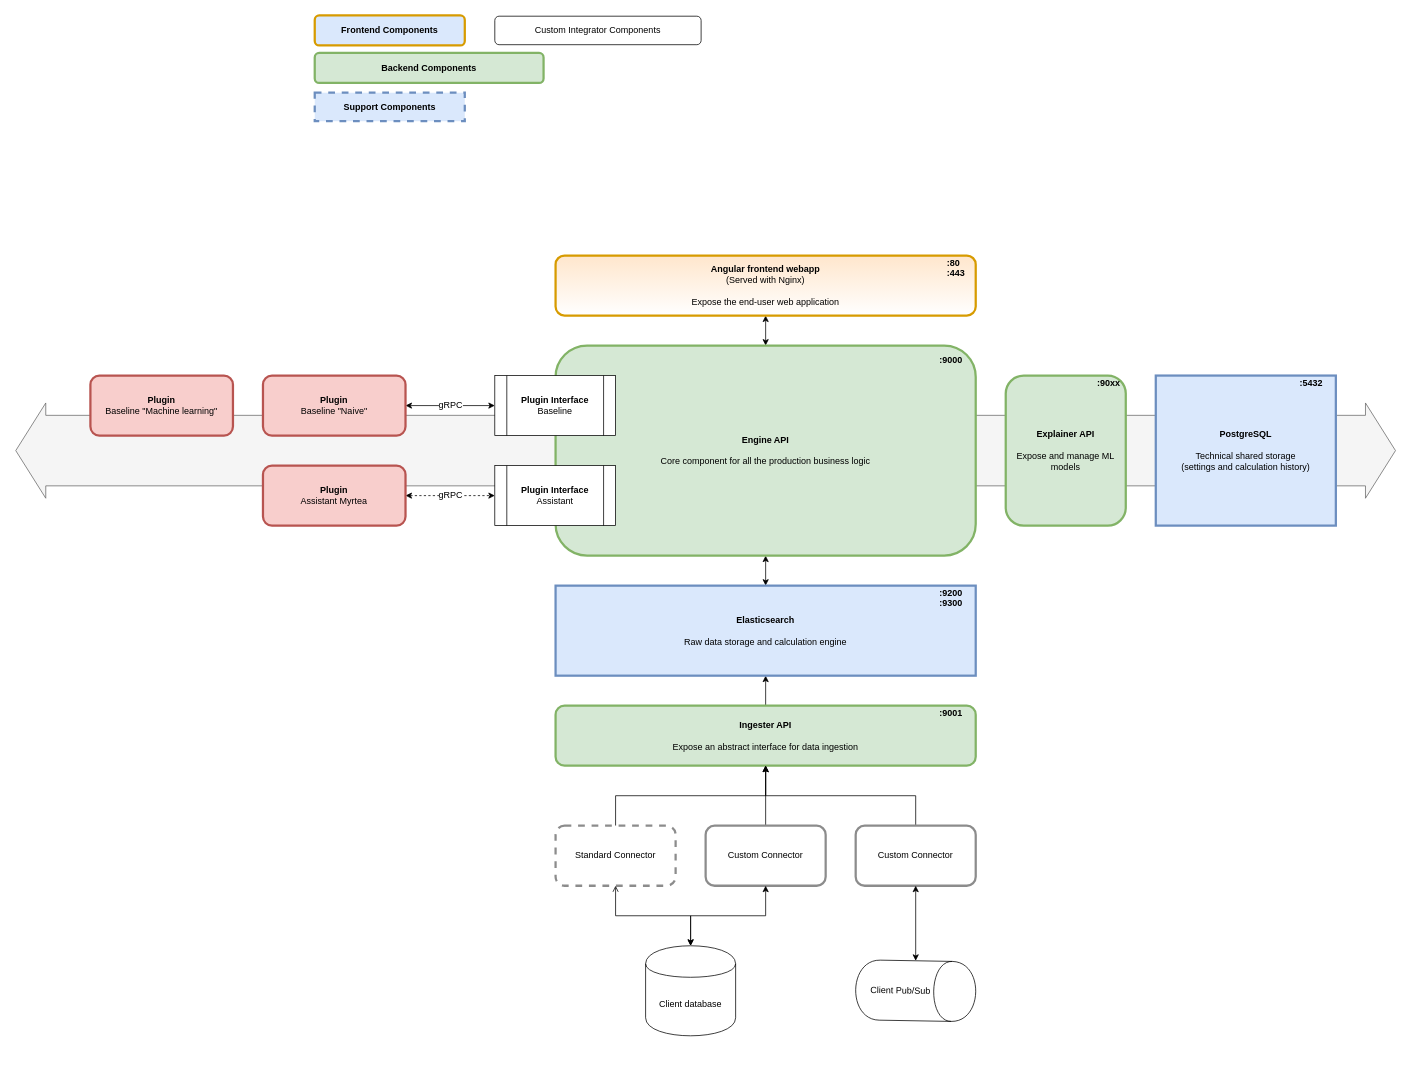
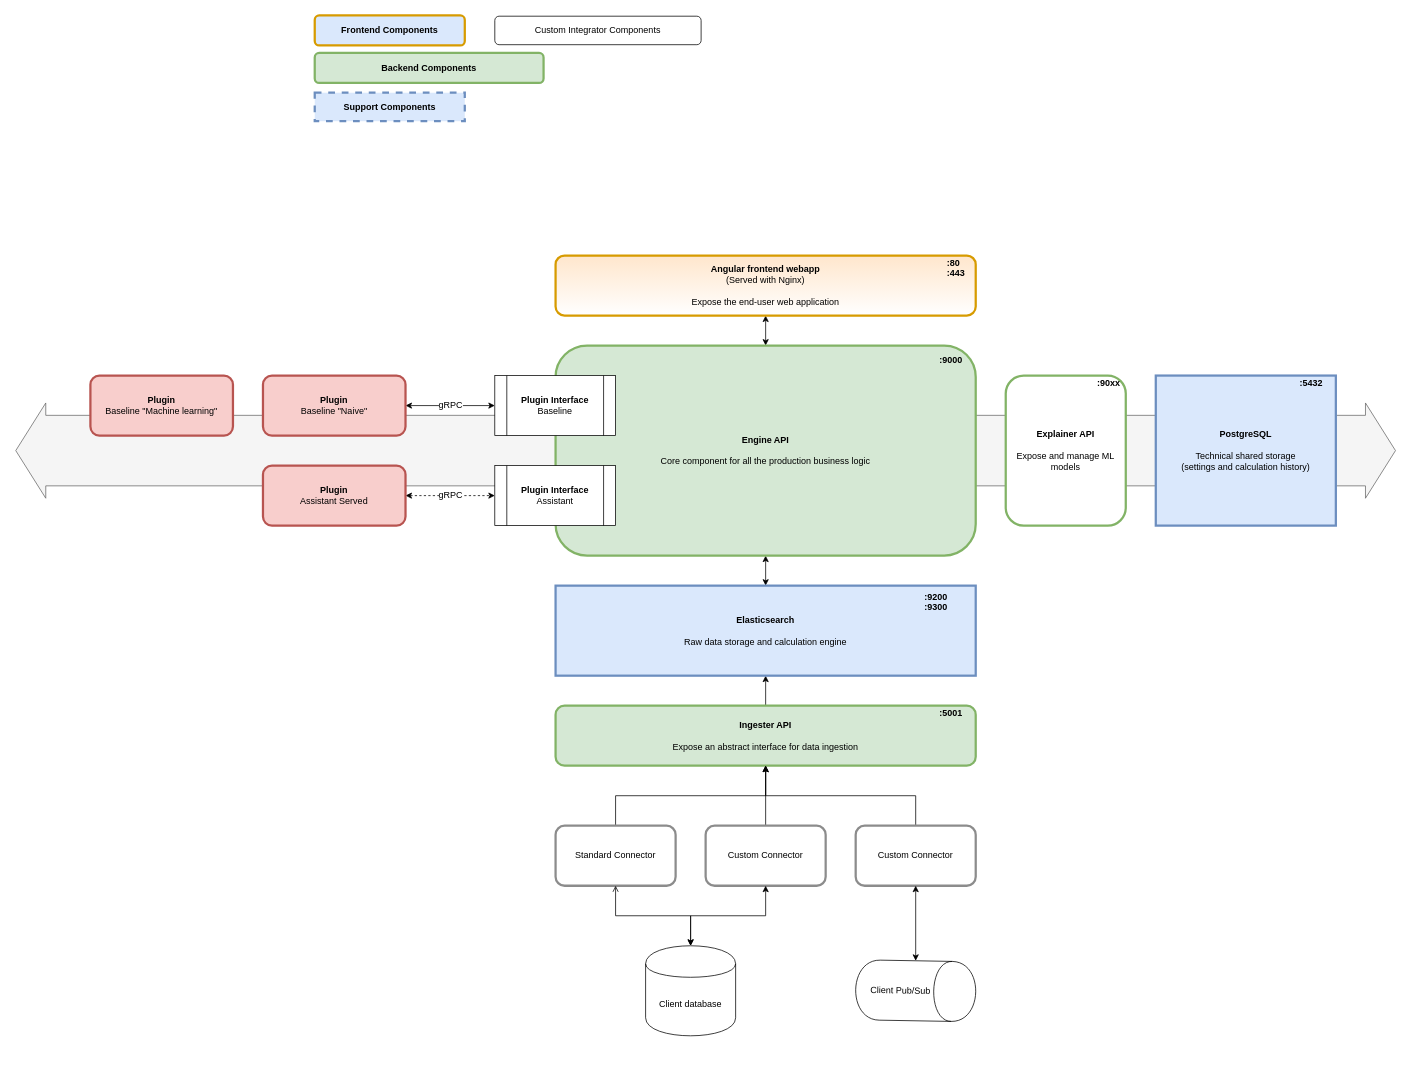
  <mxCell id="0" />
  <mxCell id="1" parent="0" />
  <mxCell id="2" value="" style="shape=flexArrow;endArrow=classic;startArrow=classic;html=1;endWidth=32;endSize=13;width=94;startSize=13;startWidth=32;fillColor=#f5f5f5;strokeColor=#666666;" parent="1" edge="1"><mxGeometry width="50" height="50" relative="1" as="geometry"><mxPoint x="20" y="600" as="sourcePoint" /><mxPoint x="1860" y="600" as="targetPoint" /></mxGeometry></mxCell>
  <mxCell id="3" style="edgeStyle=orthogonalEdgeStyle;rounded=0;orthogonalLoop=1;jettySize=auto;html=1;startArrow=classic;startFill=1;" parent="1" source="4" target="6" edge="1"><mxGeometry relative="1" as="geometry"><mxPoint x="1020" y="341" as="targetPoint" /></mxGeometry></mxCell>
  <mxCell id="4" value="&lt;b&gt;Angular frontend webapp&lt;/b&gt;&lt;br&gt;(Served with Nginx)&lt;br&gt;&lt;br&gt;Expose the end-user web application" style="rounded=1;whiteSpace=wrap;html=1;fillColor=#ffe6cc;strokeColor=#d79b00;strokeWidth=3;gradientDirection=south;gradientColor=#ffffff;" parent="1" vertex="1"><mxGeometry x="740" y="340" width="560" height="80" as="geometry" /></mxCell>
  <mxCell id="5" style="edgeStyle=orthogonalEdgeStyle;rounded=0;orthogonalLoop=1;jettySize=auto;html=1;startArrow=classic;startFill=1;" parent="1" source="6" target="20" edge="1"><mxGeometry relative="1" as="geometry" /></mxCell>
  <mxCell id="6" value="&lt;b&gt;Engine API&lt;/b&gt;&lt;br&gt;&lt;br&gt;Core component for all the production business logic" style="rounded=1;whiteSpace=wrap;html=1;strokeWidth=3;fillColor=#d5e8d4;strokeColor=#82b366;" parent="1" vertex="1"><mxGeometry x="740" y="460" width="560" height="280" as="geometry" /></mxCell>
  <mxCell id="7" style="edgeStyle=orthogonalEdgeStyle;rounded=0;orthogonalLoop=1;jettySize=auto;html=1;startArrow=none;startFill=0;" parent="1" source="8" target="20" edge="1"><mxGeometry relative="1" as="geometry" /></mxCell>
  <mxCell id="8" value="&lt;b&gt;Ingester API&lt;/b&gt;&lt;br&gt;&lt;br&gt;Expose an abstract interface for data ingestion" style="rounded=1;whiteSpace=wrap;html=1;fillColor=#d5e8d4;strokeColor=#82b366;strokeWidth=3;" parent="1" vertex="1"><mxGeometry x="740" y="940" width="560" height="80" as="geometry" /></mxCell>
  <mxCell id="9" style="edgeStyle=orthogonalEdgeStyle;rounded=0;orthogonalLoop=1;jettySize=auto;html=1;startArrow=none;startFill=0;" parent="1" source="10" target="8" edge="1"><mxGeometry relative="1" as="geometry" /></mxCell>
- <mxCell id="10" value="Standard Connector" style="rounded=1;whiteSpace=wrap;html=1;strokeWidth=3;strokeColor=#8C8C8C;dashed=1;" parent="1" vertex="1"><mxGeometry x="740" y="1100" width="160" height="80" as="geometry" /></mxCell>
+ <mxCell id="10" value="Standard Connector" style="rounded=1;whiteSpace=wrap;html=1;strokeWidth=3;strokeColor=#8C8C8C;" parent="1" vertex="1"><mxGeometry x="740" y="1100" width="160" height="80" as="geometry" /></mxCell>
  <mxCell id="11" style="edgeStyle=orthogonalEdgeStyle;rounded=0;orthogonalLoop=1;jettySize=auto;html=1;startArrow=none;startFill=0;" parent="1" source="12" target="8" edge="1"><mxGeometry relative="1" as="geometry" /></mxCell>
  <mxCell id="12" value="Custom Connector" style="rounded=1;whiteSpace=wrap;html=1;strokeWidth=3;strokeColor=#8C8C8C;" parent="1" vertex="1"><mxGeometry x="940" y="1100" width="160" height="80" as="geometry" /></mxCell>
  <mxCell id="13" style="edgeStyle=orthogonalEdgeStyle;rounded=0;orthogonalLoop=1;jettySize=auto;html=1;startArrow=none;startFill=0;" parent="1" source="14" target="8" edge="1"><mxGeometry relative="1" as="geometry" /></mxCell>
  <mxCell id="14" value="Custom Connector" style="rounded=1;whiteSpace=wrap;html=1;strokeWidth=3;strokeColor=#8C8C8C;" parent="1" vertex="1"><mxGeometry x="1140" y="1100" width="160" height="80" as="geometry" /></mxCell>
  <mxCell id="15" style="edgeStyle=orthogonalEdgeStyle;rounded=0;orthogonalLoop=1;jettySize=auto;html=1;startArrow=classic;startFill=1;endArrow=open;" parent="1" source="17" target="10" edge="1"><mxGeometry relative="1" as="geometry" /></mxCell>
  <mxCell id="16" style="edgeStyle=orthogonalEdgeStyle;rounded=0;orthogonalLoop=1;jettySize=auto;html=1;startArrow=classic;startFill=1;" parent="1" source="17" target="12" edge="1"><mxGeometry relative="1" as="geometry" /></mxCell>
  <mxCell id="17" value="Client database" style="shape=cylinder;whiteSpace=wrap;html=1;boundedLbl=1;backgroundOutline=1;" parent="1" vertex="1"><mxGeometry x="860" y="1260" width="120" height="120" as="geometry" /></mxCell>
  <mxCell id="18" style="edgeStyle=orthogonalEdgeStyle;rounded=0;orthogonalLoop=1;jettySize=auto;html=1;startArrow=classic;startFill=1;" parent="1" source="19" target="14" edge="1"><mxGeometry relative="1" as="geometry" /></mxCell>
  <mxCell id="19" value="Client Pub/Sub" style="shape=cylinder;whiteSpace=wrap;html=1;boundedLbl=1;backgroundOutline=1;rotation=91;horizontal=0;" parent="1" vertex="1"><mxGeometry x="1180" y="1240" width="80" height="160" as="geometry" /></mxCell>
  <mxCell id="20" value="Elasticsearch&lt;br&gt;&lt;br&gt;&lt;span style=&quot;font-weight: normal&quot;&gt;Raw data storage and calculation engine&lt;/span&gt;" style="rounded=0;whiteSpace=wrap;html=1;fontStyle=1;fillColor=#dae8fc;strokeColor=#6c8ebf;strokeWidth=3;" parent="1" vertex="1"><mxGeometry x="740" y="780" width="560" height="120" as="geometry" /></mxCell>
  <mxCell id="21" value="PostgreSQL&lt;br&gt;&lt;br&gt;&lt;span style=&quot;font-weight: normal&quot;&gt;Technical shared storage &lt;br&gt;(settings and calculation history)&lt;br&gt;&lt;/span&gt;" style="rounded=0;whiteSpace=wrap;html=1;fontStyle=1;fillColor=#dae8fc;strokeColor=#6c8ebf;strokeWidth=3;" parent="1" vertex="1"><mxGeometry x="1540" y="500" width="240" height="200" as="geometry" /></mxCell>
- <mxCell id="22" value="&lt;b&gt;Explainer API&lt;br&gt;&lt;/b&gt;&lt;br&gt;Expose and manage ML models" style="rounded=1;whiteSpace=wrap;html=1;fillColor=#d5e8d4;strokeColor=#82b366;strokeWidth=3;" parent="1" vertex="1"><mxGeometry x="1340" y="500" width="160" height="200" as="geometry" /></mxCell>
+ <mxCell id="22" value="&lt;b&gt;Explainer API&lt;br&gt;&lt;/b&gt;&lt;br&gt;Expose and manage ML models" style="rounded=1;whiteSpace=wrap;html=1;fillColor=#ffffff;strokeColor=#82b366;strokeWidth=3;" parent="1" vertex="1"><mxGeometry x="1340" y="500" width="160" height="200" as="geometry" /></mxCell>
  <mxCell id="23" value=":90xx" style="text;html=1;resizable=0;points=[];autosize=1;align=left;verticalAlign=top;spacingTop=-4;fontStyle=1" parent="1" vertex="1"><mxGeometry x="1460" y="500" width="40" height="20" as="geometry" /></mxCell>
  <mxCell id="24" value=":9000" style="text;html=1;resizable=0;points=[];autosize=1;align=left;verticalAlign=top;spacingTop=-4;fontStyle=1" parent="1" vertex="1"><mxGeometry x="1250" y="470" width="50" height="20" as="geometry" /></mxCell>
- <mxCell id="25" value=":9200&lt;br&gt;:9300" style="text;html=1;resizable=0;points=[];autosize=1;align=left;verticalAlign=top;spacingTop=-4;fontStyle=1" parent="1" vertex="1"><mxGeometry x="1250" y="780" width="50" height="30" as="geometry" /></mxCell>
+ <mxCell id="25" value=":9200&lt;br&gt;:9300" style="text;html=1;resizable=0;points=[];autosize=1;align=left;verticalAlign=top;spacingTop=-4;fontStyle=1" parent="1" vertex="1"><mxGeometry x="1230" y="785" width="50" height="30" as="geometry" /></mxCell>
  <mxCell id="26" value=":5432" style="text;html=1;resizable=0;points=[];autosize=1;align=left;verticalAlign=top;spacingTop=-4;fontStyle=1" parent="1" vertex="1"><mxGeometry x="1730" y="500" width="50" height="20" as="geometry" /></mxCell>
  <mxCell id="27" value=":80&lt;br&gt;:443" style="text;html=1;resizable=0;points=[];autosize=1;align=left;verticalAlign=top;spacingTop=-4;fontStyle=1" parent="1" vertex="1"><mxGeometry x="1260" y="340" width="40" height="30" as="geometry" /></mxCell>
- <mxCell id="28" value=":9001" style="text;html=1;resizable=0;points=[];autosize=1;align=left;verticalAlign=top;spacingTop=-4;fontStyle=1" parent="1" vertex="1"><mxGeometry x="1250" y="940" width="50" height="20" as="geometry" /></mxCell>
+ <mxCell id="28" value=":5001" style="text;html=1;resizable=0;points=[];autosize=1;align=left;verticalAlign=top;spacingTop=-4;fontStyle=1" parent="1" vertex="1"><mxGeometry x="1250" y="940" width="50" height="20" as="geometry" /></mxCell>
  <mxCell id="29" value="&lt;b&gt;Frontend Components&lt;/b&gt;" style="rounded=1;whiteSpace=wrap;html=1;fillColor=#dae8fc;strokeColor=#d79b00;strokeWidth=3;" parent="1" vertex="1"><mxGeometry x="419" y="20" width="200" height="40" as="geometry" /></mxCell>
  <mxCell id="30" value="&lt;b&gt;Backend Components&lt;/b&gt;" style="rounded=1;whiteSpace=wrap;html=1;fillColor=#d5e8d4;strokeColor=#82b366;strokeWidth=3;" parent="1" vertex="1"><mxGeometry x="419" y="70" width="305" height="40" as="geometry" /></mxCell>
  <mxCell id="31" value="Support Components" style="rounded=0;whiteSpace=wrap;html=1;fontStyle=1;fillColor=#dae8fc;strokeColor=#6c8ebf;strokeWidth=3;dashed=1;" parent="1" vertex="1"><mxGeometry x="419" y="123" width="200" height="38" as="geometry" /></mxCell>
  <mxCell id="32" value="Custom Integrator Components" style="rounded=1;whiteSpace=wrap;html=1;" parent="1" vertex="1"><mxGeometry x="659" y="21" width="275" height="38" as="geometry" /></mxCell>
  <mxCell id="33" value="&lt;font color=&quot;#000000&quot;&gt;gRPC&lt;/font&gt;" style="edgeStyle=orthogonalEdgeStyle;rounded=0;orthogonalLoop=1;jettySize=auto;html=1;startArrow=classic;startFill=1;fontSize=12;fontColor=#0000FF;dashed=1;" edge="1" parent="1" source="34" target="38"><mxGeometry relative="1" as="geometry" /></mxCell>
- <mxCell id="34" value="&lt;b&gt;Plugin&lt;br&gt;&lt;/b&gt;Assistant Myrtea" style="rounded=1;whiteSpace=wrap;html=1;strokeWidth=3;fillColor=#f8cecc;strokeColor=#b85450;" vertex="1" parent="1"><mxGeometry x="350" y="620" width="190" height="80" as="geometry" /></mxCell>
+ <mxCell id="34" value="&lt;b&gt;Plugin&lt;br&gt;&lt;/b&gt;Assistant Served" style="rounded=1;whiteSpace=wrap;html=1;strokeWidth=3;fillColor=#f8cecc;strokeColor=#b85450;" vertex="1" parent="1"><mxGeometry x="350" y="620" width="190" height="80" as="geometry" /></mxCell>
  <mxCell id="35" value="&lt;font color=&quot;#000000&quot;&gt;gRPC&lt;/font&gt;" style="edgeStyle=orthogonalEdgeStyle;rounded=0;orthogonalLoop=1;jettySize=auto;html=1;startArrow=classic;startFill=1;fontSize=12;fontColor=#0000FF;" edge="1" parent="1" source="36" target="39"><mxGeometry relative="1" as="geometry" /></mxCell>
  <mxCell id="36" value="&lt;b&gt;Plugin&lt;br&gt;&lt;/b&gt;Baseline &quot;Naive&quot;" style="rounded=1;whiteSpace=wrap;html=1;strokeWidth=3;fillColor=#f8cecc;strokeColor=#b85450;" vertex="1" parent="1"><mxGeometry x="350" y="500" width="190" height="80" as="geometry" /></mxCell>
  <mxCell id="37" value="&lt;b&gt;Plugin&lt;br&gt;&lt;/b&gt;Baseline &quot;Machine learning&quot;" style="rounded=1;whiteSpace=wrap;html=1;strokeWidth=3;fillColor=#f8cecc;strokeColor=#b85450;" vertex="1" parent="1"><mxGeometry x="120" y="500" width="190" height="80" as="geometry" /></mxCell>
  <mxCell id="38" value="&lt;font style=&quot;font-size: 12px&quot;&gt;&lt;span style=&quot;font-size: 12px&quot;&gt;Plugin Interface&lt;br&gt;&lt;/span&gt;&lt;span style=&quot;font-size: 12px&quot;&gt;&lt;span style=&quot;font-weight: 400&quot;&gt;Assistant&lt;/span&gt;&lt;br&gt;&lt;/span&gt;&lt;/font&gt;" style="shape=process;whiteSpace=wrap;html=1;backgroundOutline=1;labelBackgroundColor=#ffffff;fontSize=12;fontStyle=1;" vertex="1" parent="1"><mxGeometry x="659" y="620" width="161" height="80" as="geometry" /></mxCell>
  <mxCell id="39" value="&lt;font style=&quot;font-size: 12px&quot;&gt;Plugin Interface&lt;span style=&quot;font-size: 12px&quot;&gt;&lt;br&gt;&lt;span style=&quot;font-weight: normal&quot;&gt;Baseline&lt;/span&gt;&lt;br&gt;&lt;/span&gt;&lt;/font&gt;" style="shape=process;whiteSpace=wrap;html=1;backgroundOutline=1;labelBackgroundColor=#ffffff;fontSize=12;fontStyle=1;" vertex="1" parent="1"><mxGeometry x="659" y="500" width="161" height="80" as="geometry" /></mxCell>
